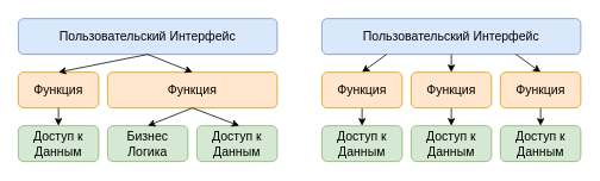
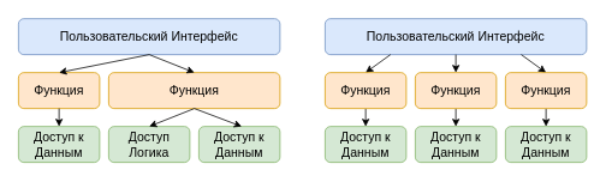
  <mxCell id="0" />
  <mxCell id="1" parent="0" />
  <mxCell id="2" value="&lt;font style=&quot;font-size: 14px&quot;&gt;Пользовательский Интерфейс&lt;/font&gt;" style="rounded=1;whiteSpace=wrap;html=1;fillColor=#dae8fc;strokeColor=#6c8ebf;" parent="1" vertex="1"><mxGeometry x="20" y="20" width="290" height="40" as="geometry" /></mxCell>
  <mxCell id="3" value="&lt;span style=&quot;font-size: 14px&quot;&gt;Функция&lt;/span&gt;" style="rounded=1;whiteSpace=wrap;html=1;fillColor=#ffe6cc;strokeColor=#d79b00;" parent="1" vertex="1"><mxGeometry x="20" y="80" width="90" height="40" as="geometry" /></mxCell>
  <mxCell id="4" value="&lt;span style=&quot;font-size: 14px&quot;&gt;Функция&lt;/span&gt;" style="rounded=1;whiteSpace=wrap;html=1;fillColor=#ffe6cc;strokeColor=#d79b00;" parent="1" vertex="1"><mxGeometry x="120" y="80" width="190" height="40" as="geometry" /></mxCell>
  <mxCell id="5" value="" style="endArrow=classic;html=1;exitX=0.5;exitY=1;exitDx=0;exitDy=0;entryX=0.5;entryY=0;entryDx=0;entryDy=0;" parent="1" source="3" target="25" edge="1"><mxGeometry width="50" height="50" relative="1" as="geometry"><mxPoint x="80" y="190" as="sourcePoint" /><mxPoint x="92.5" y="140" as="targetPoint" /></mxGeometry></mxCell>
  <mxCell id="6" value="" style="endArrow=classic;html=1;exitX=0.5;exitY=1;exitDx=0;exitDy=0;entryX=0.5;entryY=0;entryDx=0;entryDy=0;" parent="1" source="2" target="4" edge="1"><mxGeometry width="50" height="50" relative="1" as="geometry"><mxPoint x="278.15" y="130.48" as="sourcePoint" /><mxPoint x="247.5" y="150" as="targetPoint" /></mxGeometry></mxCell>
  <mxCell id="7" value="" style="endArrow=classic;html=1;exitX=0.5;exitY=1;exitDx=0;exitDy=0;entryX=0.5;entryY=0;entryDx=0;entryDy=0;" parent="1" source="2" target="3" edge="1"><mxGeometry width="50" height="50" relative="1" as="geometry"><mxPoint x="247.5" y="70" as="sourcePoint" /><mxPoint x="275" y="90" as="targetPoint" /></mxGeometry></mxCell>
  <mxCell id="8" value="&lt;font style=&quot;font-size: 14px&quot;&gt;Пользовательский Интерфейс&lt;/font&gt;" style="rounded=1;whiteSpace=wrap;html=1;fillColor=#dae8fc;strokeColor=#6c8ebf;" parent="1" vertex="1"><mxGeometry x="360" y="20" width="290" height="40" as="geometry" /></mxCell>
  <mxCell id="9" value="" style="endArrow=classic;html=1;exitX=0.5;exitY=1;exitDx=0;exitDy=0;entryX=0.5;entryY=0;entryDx=0;entryDy=0;" parent="1" source="8" edge="1"><mxGeometry width="50" height="50" relative="1" as="geometry"><mxPoint x="618.15" y="130.48" as="sourcePoint" /><mxPoint x="505" y="80" as="targetPoint" /></mxGeometry></mxCell>
  <mxCell id="10" value="" style="endArrow=classic;html=1;exitX=0.75;exitY=1;exitDx=0;exitDy=0;entryX=0.5;entryY=0;entryDx=0;entryDy=0;" parent="1" source="8" edge="1"><mxGeometry width="50" height="50" relative="1" as="geometry"><mxPoint x="515" y="70" as="sourcePoint" /><mxPoint x="605" y="80" as="targetPoint" /></mxGeometry></mxCell>
  <mxCell id="11" value="" style="endArrow=classic;html=1;exitX=0.25;exitY=1;exitDx=0;exitDy=0;entryX=0.5;entryY=0;entryDx=0;entryDy=0;" parent="1" source="8" target="13" edge="1"><mxGeometry width="50" height="50" relative="1" as="geometry"><mxPoint x="587.5" y="70" as="sourcePoint" /><mxPoint x="405" y="80" as="targetPoint" /></mxGeometry></mxCell>
  <mxCell id="12" style="edgeStyle=orthogonalEdgeStyle;rounded=0;orthogonalLoop=1;jettySize=auto;html=1;exitX=0.5;exitY=1;exitDx=0;exitDy=0;entryX=0.5;entryY=0;entryDx=0;entryDy=0;" parent="1" source="13" target="14" edge="1"><mxGeometry relative="1" as="geometry" /></mxCell>
  <mxCell id="13" value="&lt;span style=&quot;font-size: 14px&quot;&gt;Функция&lt;/span&gt;" style="rounded=1;whiteSpace=wrap;html=1;fillColor=#ffe6cc;strokeColor=#d79b00;" parent="1" vertex="1"><mxGeometry x="360" y="80" width="90" height="40" as="geometry" /></mxCell>
  <mxCell id="14" value="&lt;span style=&quot;font-size: 14px&quot;&gt;Доступ к Данным&lt;/span&gt;" style="rounded=1;whiteSpace=wrap;html=1;fillColor=#d5e8d4;strokeColor=#82b366;" parent="1" vertex="1"><mxGeometry x="360" y="140" width="90" height="40" as="geometry" /></mxCell>
  <mxCell id="15" style="edgeStyle=orthogonalEdgeStyle;rounded=0;orthogonalLoop=1;jettySize=auto;html=1;exitX=0.5;exitY=1;exitDx=0;exitDy=0;entryX=0.5;entryY=0;entryDx=0;entryDy=0;" parent="1" source="16" target="17" edge="1"><mxGeometry relative="1" as="geometry" /></mxCell>
  <mxCell id="16" value="&lt;span style=&quot;font-size: 14px&quot;&gt;Функция&lt;/span&gt;" style="rounded=1;whiteSpace=wrap;html=1;fillColor=#ffe6cc;strokeColor=#d79b00;" parent="1" vertex="1"><mxGeometry x="460" y="80" width="90" height="40" as="geometry" /></mxCell>
  <mxCell id="17" value="&lt;span style=&quot;font-size: 14px&quot;&gt;Доступ к Данным&lt;/span&gt;" style="rounded=1;whiteSpace=wrap;html=1;fillColor=#d5e8d4;strokeColor=#82b366;" parent="1" vertex="1"><mxGeometry x="460" y="140" width="90" height="40" as="geometry" /></mxCell>
  <mxCell id="18" style="edgeStyle=orthogonalEdgeStyle;rounded=0;orthogonalLoop=1;jettySize=auto;html=1;exitX=0.5;exitY=1;exitDx=0;exitDy=0;entryX=0.5;entryY=0;entryDx=0;entryDy=0;" parent="1" source="19" target="20" edge="1"><mxGeometry relative="1" as="geometry" /></mxCell>
  <mxCell id="19" value="&lt;span style=&quot;font-size: 14px&quot;&gt;Функция&lt;/span&gt;" style="rounded=1;whiteSpace=wrap;html=1;fillColor=#ffe6cc;strokeColor=#d79b00;" parent="1" vertex="1"><mxGeometry x="560" y="80" width="90" height="40" as="geometry" /></mxCell>
  <mxCell id="20" value="&lt;span style=&quot;font-size: 14px&quot;&gt;Доступ к Данным&lt;/span&gt;" style="rounded=1;whiteSpace=wrap;html=1;fillColor=#d5e8d4;strokeColor=#82b366;" parent="1" vertex="1"><mxGeometry x="560" y="140" width="90" height="40" as="geometry" /></mxCell>
  <mxCell id="21" value="&lt;span style=&quot;font-size: 14px&quot;&gt;Доступ к Данным&lt;/span&gt;" style="rounded=1;whiteSpace=wrap;html=1;fillColor=#d5e8d4;strokeColor=#82b366;" parent="1" vertex="1"><mxGeometry x="220" y="140" width="90" height="40" as="geometry" /></mxCell>
- <mxCell id="22" value="&lt;span style=&quot;font-size: 14px&quot;&gt;Бизнес Логика&lt;/span&gt;" style="rounded=1;whiteSpace=wrap;html=1;fillColor=#d5e8d4;strokeColor=#82b366;" parent="1" vertex="1"><mxGeometry x="120" y="140" width="90" height="40" as="geometry" /></mxCell>
+ <mxCell id="22" value="&lt;span style=&quot;font-size: 14px&quot;&gt;Доступ Логика&lt;/span&gt;" style="rounded=1;whiteSpace=wrap;html=1;fillColor=#d5e8d4;strokeColor=#82b366;" parent="1" vertex="1"><mxGeometry x="120" y="140" width="90" height="40" as="geometry" /></mxCell>
  <mxCell id="23" value="" style="endArrow=classic;html=1;exitX=0.5;exitY=1;exitDx=0;exitDy=0;entryX=0.25;entryY=0;entryDx=0;entryDy=0;" parent="1" source="4" edge="1"><mxGeometry width="50" height="50" relative="1" as="geometry"><mxPoint x="240" y="120" as="sourcePoint" /><mxPoint x="267.5" y="140" as="targetPoint" /></mxGeometry></mxCell>
  <mxCell id="24" value="" style="endArrow=classic;html=1;exitX=0.5;exitY=1;exitDx=0;exitDy=0;" parent="1" source="4" edge="1"><mxGeometry width="50" height="50" relative="1" as="geometry"><mxPoint x="225" y="130" as="sourcePoint" /><mxPoint x="165" y="140" as="targetPoint" /></mxGeometry></mxCell>
  <mxCell id="25" value="&lt;span style=&quot;font-size: 14px&quot;&gt;Доступ к Данным&lt;/span&gt;" style="rounded=1;whiteSpace=wrap;html=1;fillColor=#d5e8d4;strokeColor=#82b366;" parent="1" vertex="1"><mxGeometry x="20" y="140" width="90" height="40" as="geometry" /></mxCell>
